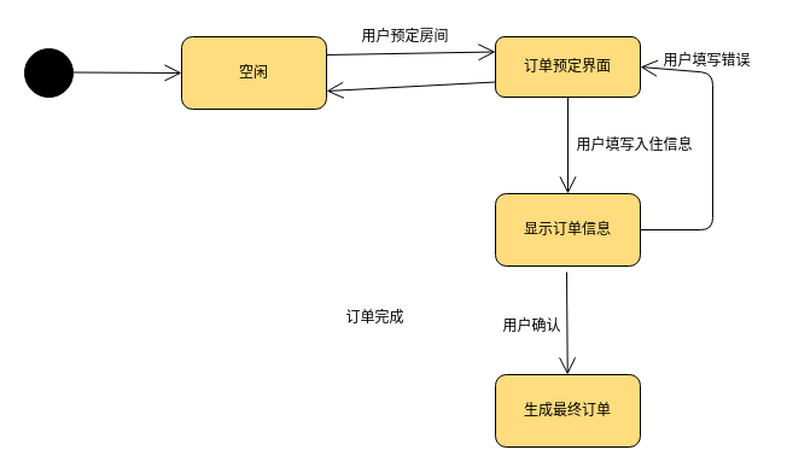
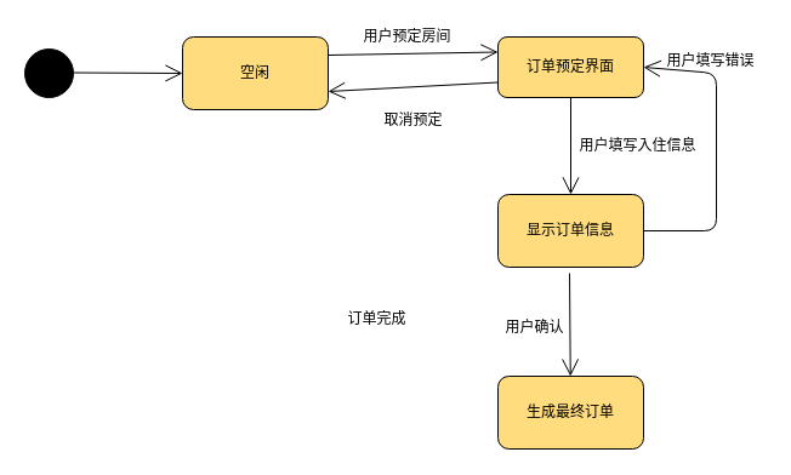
  <mxCell id="0" />
  <mxCell id="1" parent="0" />
  <mxCell id="2" value="" style="ellipse;whiteSpace=wrap;html=1;aspect=fixed;fillColor=#000000;" parent="1" vertex="1"><mxGeometry x="20" y="40" width="40" height="40" as="geometry" /></mxCell>
  <mxCell id="3" value="空闲" style="rounded=1;whiteSpace=wrap;html=1;fillColor=#FFDC7D;" parent="1" vertex="1"><mxGeometry x="150" y="30" width="120" height="60" as="geometry" /></mxCell>
  <mxCell id="4" value="订单预定界面" style="rounded=1;whiteSpace=wrap;html=1;fillColor=#FFDC7D;" parent="1" vertex="1"><mxGeometry x="410" y="30" width="120" height="50" as="geometry" /></mxCell>
  <mxCell id="5" value="显示订单信息" style="rounded=1;whiteSpace=wrap;html=1;fillColor=#FFDC7D;" parent="1" vertex="1"><mxGeometry x="410" y="160" width="120" height="60" as="geometry" /></mxCell>
  <mxCell id="6" value="" style="endArrow=open;endFill=1;endSize=12;html=1;exitX=1;exitY=0.25;exitDx=0;exitDy=0;entryX=0;entryY=0.25;entryDx=0;entryDy=0;" parent="1" source="3" target="4" edge="1"><mxGeometry width="160" relative="1" as="geometry"><mxPoint x="280" y="49.5" as="sourcePoint" /><mxPoint x="350" y="50" as="targetPoint" /></mxGeometry></mxCell>
  <mxCell id="7" value="用户预定房间" style="text;html=1;align=center;verticalAlign=middle;resizable=0;points=[];autosize=1;" parent="1" vertex="1"><mxGeometry x="290" y="20" width="90" height="20" as="geometry" /></mxCell>
  <mxCell id="8" value="" style="endArrow=open;endFill=1;endSize=12;html=1;entryX=0.5;entryY=0;entryDx=0;entryDy=0;exitX=0.5;exitY=1;exitDx=0;exitDy=0;" parent="1" source="4" target="5" edge="1"><mxGeometry width="160" relative="1" as="geometry"><mxPoint x="240" y="110" as="sourcePoint" /><mxPoint x="400" y="110" as="targetPoint" /></mxGeometry></mxCell>
  <mxCell id="9" value="" style="endArrow=open;endFill=1;endSize=12;html=1;" parent="1" target="15" edge="1"><mxGeometry width="160" relative="1" as="geometry"><mxPoint x="469" y="225" as="sourcePoint" /><mxPoint x="410" y="70" as="targetPoint" /></mxGeometry></mxCell>
  <mxCell id="10" value="用户填写入住信息" style="text;html=1;align=center;verticalAlign=middle;resizable=0;points=[];autosize=1;" parent="1" vertex="1"><mxGeometry x="470" y="110" width="110" height="20" as="geometry" /></mxCell>
  <mxCell id="11" value="用户确认" style="text;html=1;align=center;verticalAlign=middle;resizable=0;points=[];autosize=1;" parent="1" vertex="1"><mxGeometry x="410" y="260" width="60" height="20" as="geometry" /></mxCell>
  <mxCell id="12" value="" style="endArrow=open;endFill=1;endSize=12;html=1;entryX=1;entryY=0.75;entryDx=0;entryDy=0;exitX=0;exitY=0.75;exitDx=0;exitDy=0;" parent="1" source="4" target="3" edge="1"><mxGeometry width="160" relative="1" as="geometry"><mxPoint x="250" y="70" as="sourcePoint" /><mxPoint x="410" y="70" as="targetPoint" /></mxGeometry></mxCell>
+ <mxCell id="13" value="取消预定" style="text;html=1;align=center;verticalAlign=middle;resizable=0;points=[];autosize=1;" parent="1" vertex="1"><mxGeometry x="310" y="89" width="60" height="20" as="geometry" /></mxCell>
  <mxCell id="14" value="" style="endArrow=open;endFill=1;endSize=12;html=1;" parent="1" edge="1"><mxGeometry width="160" relative="1" as="geometry"><mxPoint x="60" y="59.5" as="sourcePoint" /><mxPoint x="150" y="60" as="targetPoint" /></mxGeometry></mxCell>
  <mxCell id="15" value="生成最终订单" style="rounded=1;whiteSpace=wrap;html=1;fillColor=#FFDC7D;" parent="1" vertex="1"><mxGeometry x="410" y="310" width="120" height="60" as="geometry" /></mxCell>
  <mxCell id="16" value="订单完成" style="text;html=1;align=center;verticalAlign=middle;resizable=0;points=[];autosize=1;" parent="1" vertex="1"><mxGeometry x="280" y="253" width="60" height="20" as="geometry" /></mxCell>
  <mxCell id="17" value="" style="endArrow=open;endFill=1;endSize=12;html=1;exitX=1;exitY=0.5;exitDx=0;exitDy=0;entryX=1;entryY=0.5;entryDx=0;entryDy=0;" parent="1" source="5" target="4" edge="1"><mxGeometry width="160" relative="1" as="geometry"><mxPoint x="479" y="235" as="sourcePoint" /><mxPoint x="600" y="110" as="targetPoint" /><Array as="points"><mxPoint x="590" y="190" /><mxPoint x="590" y="60" /></Array></mxGeometry></mxCell>
  <mxCell id="18" value="用户填写错误" style="text;html=1;align=center;verticalAlign=middle;resizable=0;points=[];autosize=1;" parent="1" vertex="1"><mxGeometry x="540" y="40" width="90" height="20" as="geometry" /></mxCell>
